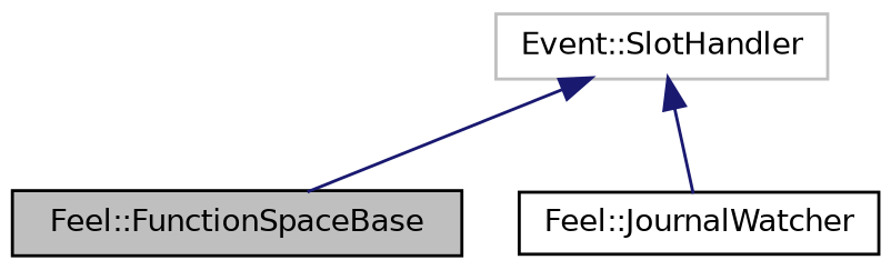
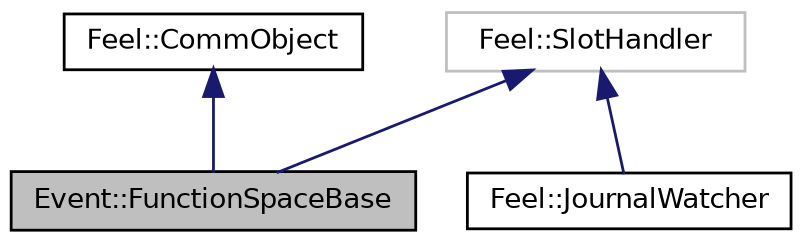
  digraph {
    node [color=black fillcolor=white fontname=Helvetica fontsize=10 shape=record style=filled]
    edge [color=midnightblue dir=back fontname=Helvetica fontsize=10 labelfontname=Helvetica labelfontsize=10 style=solid]
-   n1 [fillcolor=grey75 fontcolor=black height=0.2 label="Feel::FunctionSpaceBase" width=0.4]
+   n1 [fillcolor=grey75 fontcolor=black height=0.2 label="Event::FunctionSpaceBase" width=0.4]
+   n2 [height=0.2 label="Feel::CommObject" width=0.4]
    n3 [height=0.2 label="Feel::JournalWatcher" width=0.4]
-   n4 [color=grey75 height=0.2 label="Event::SlotHandler" width=0.4]
+   n4 [color=grey75 height=0.2 label="Feel::SlotHandler" width=0.4]
+   n2 -> n1
    n4 -> n1
    n4 -> n3
  }
